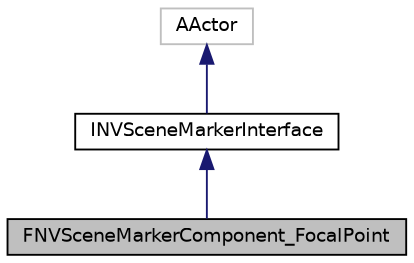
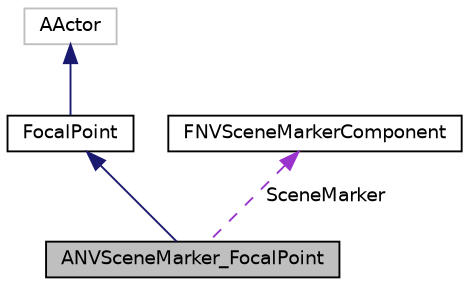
  digraph {
    node [color=black fillcolor=white fontname=Helvetica fontsize=10 shape=record style=filled]
    edge [color=midnightblue dir=back fontname=Helvetica fontsize=10 labelfontname=Helvetica labelfontsize=10 style=solid]
-   n1 [fillcolor=grey75 fontcolor=black height=0.2 label=FNVSceneMarkerComponent_FocalPoint width=0.4]
+   n1 [fillcolor=grey75 fontcolor=black height=0.2 label=ANVSceneMarker_FocalPoint width=0.4]
    n2 [color=grey75 height=0.2 label=AActor width=0.4]
-   n3 [height=0.2 label=INVSceneMarkerInterface width=0.4]
+   n3 [height=0.2 label=FocalPoint width=0.4]
+   n4 [height=0.2 label=FNVSceneMarkerComponent width=0.4]
    n2 -> n3
    n3 -> n1
+   n4 -> n1 [color=darkorchid3 label=" SceneMarker" style=dashed]
  }
